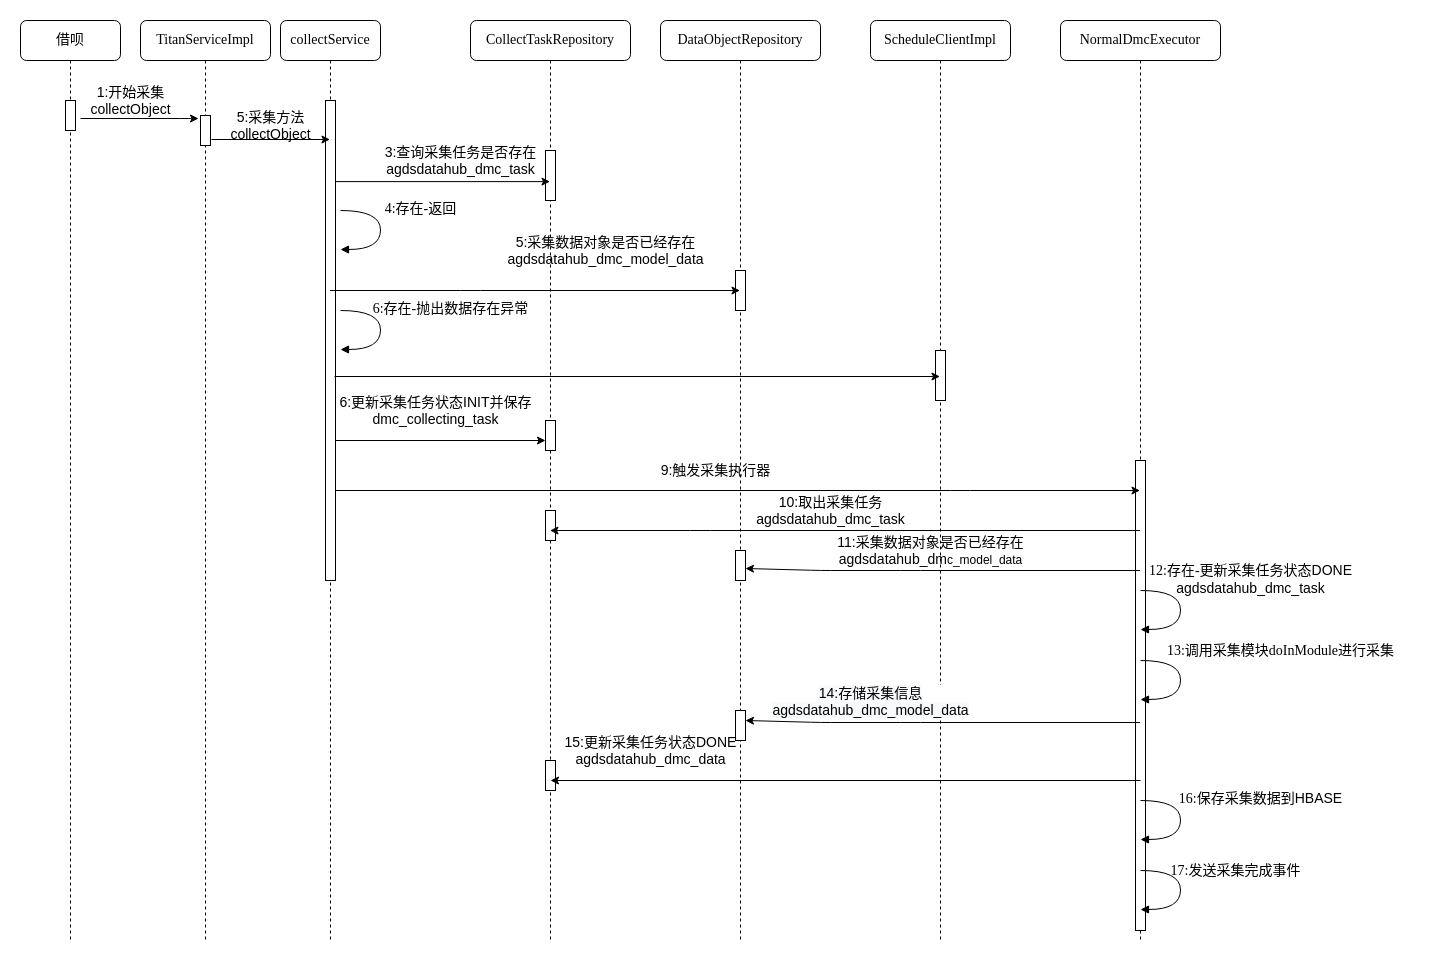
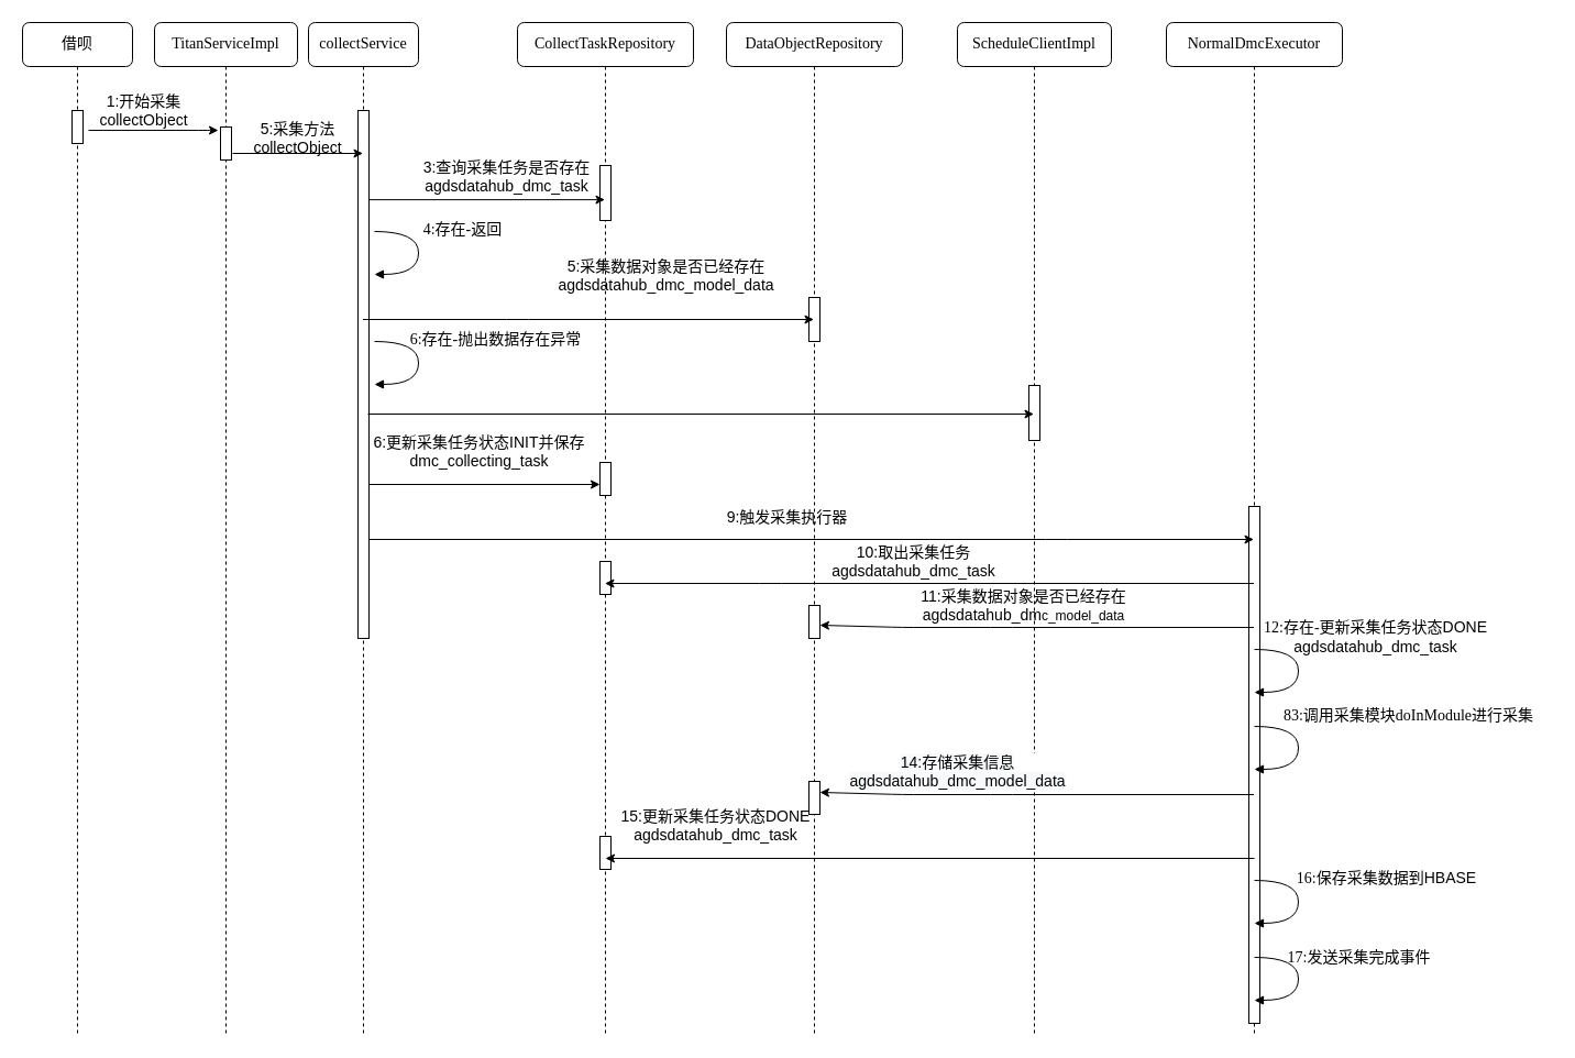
  <mxCell id="0" />
  <mxCell id="1" parent="0" />
  <mxCell id="2" value="TitanServiceImpl" style="shape=umlLifeline;perimeter=lifelinePerimeter;whiteSpace=wrap;html=1;container=1;collapsible=0;recursiveResize=0;outlineConnect=0;rounded=1;shadow=0;comic=0;labelBackgroundColor=none;strokeWidth=1;fontFamily=Verdana;fontSize=14;align=center;" vertex="1" parent="1"><mxGeometry x="140" y="20" width="130" height="920" as="geometry" /></mxCell>
  <mxCell id="3" value="" style="html=1;points=[];perimeter=orthogonalPerimeter;rounded=0;shadow=0;comic=0;labelBackgroundColor=none;strokeWidth=1;fontFamily=Verdana;fontSize=12;align=center;" vertex="1" parent="2"><mxGeometry x="60" y="95" width="10" height="30" as="geometry" /></mxCell>
  <mxCell id="4" value="collectService" style="shape=umlLifeline;perimeter=lifelinePerimeter;whiteSpace=wrap;html=1;container=1;collapsible=0;recursiveResize=0;outlineConnect=0;rounded=1;shadow=0;comic=0;labelBackgroundColor=none;strokeWidth=1;fontFamily=Verdana;fontSize=14;align=center;" vertex="1" parent="1"><mxGeometry x="280" y="20" width="100" height="920" as="geometry" /></mxCell>
  <mxCell id="5" value="" style="html=1;points=[];perimeter=orthogonalPerimeter;rounded=0;shadow=0;comic=0;labelBackgroundColor=none;strokeWidth=1;fontFamily=Verdana;fontSize=12;align=center;" vertex="1" parent="4"><mxGeometry x="45" y="80" width="10" height="480" as="geometry" /></mxCell>
  <mxCell id="6" value="CollectTaskRepository" style="shape=umlLifeline;perimeter=lifelinePerimeter;whiteSpace=wrap;html=1;container=1;collapsible=0;recursiveResize=0;outlineConnect=0;rounded=1;shadow=0;comic=0;labelBackgroundColor=none;strokeWidth=1;fontFamily=Verdana;fontSize=14;align=center;" vertex="1" parent="1"><mxGeometry x="470" y="20" width="160" height="920" as="geometry" /></mxCell>
  <mxCell id="7" value="" style="html=1;points=[];perimeter=orthogonalPerimeter;rounded=0;shadow=0;comic=0;labelBackgroundColor=none;strokeWidth=1;fontFamily=Verdana;fontSize=12;align=center;" vertex="1" parent="6"><mxGeometry x="75" y="130" width="10" height="50" as="geometry" /></mxCell>
  <mxCell id="8" value="" style="html=1;points=[];perimeter=orthogonalPerimeter;rounded=0;shadow=0;comic=0;labelBackgroundColor=none;strokeWidth=1;fontFamily=Verdana;fontSize=12;align=center;" vertex="1" parent="6"><mxGeometry x="75" y="400" width="10" height="30" as="geometry" /></mxCell>
  <mxCell id="9" value="3:&lt;span style=&quot;font-size: 14px;&quot;&gt;查询采集任务是否存在&lt;/span&gt;&lt;br style=&quot;font-size: 14px;&quot;&gt;&lt;span style=&quot;font-size: 14px;&quot;&gt;agdsdatahub_dmc_task&lt;/span&gt;" style="text;html=1;align=center;verticalAlign=middle;resizable=0;points=[];autosize=1;fontSize=14;" vertex="1" parent="6"><mxGeometry x="-95" y="120" width="170" height="40" as="geometry" /></mxCell>
  <mxCell id="10" value="" style="html=1;points=[];perimeter=orthogonalPerimeter;rounded=0;shadow=0;comic=0;labelBackgroundColor=none;strokeWidth=1;fontFamily=Verdana;fontSize=12;align=center;" vertex="1" parent="6"><mxGeometry x="75" y="490" width="10" height="30" as="geometry" /></mxCell>
  <mxCell id="11" value="" style="html=1;points=[];perimeter=orthogonalPerimeter;rounded=0;shadow=0;comic=0;labelBackgroundColor=none;strokeWidth=1;fontFamily=Verdana;fontSize=12;align=center;" vertex="1" parent="6"><mxGeometry x="75" y="740" width="10" height="30" as="geometry" /></mxCell>
  <mxCell id="12" value="借呗" style="shape=umlLifeline;perimeter=lifelinePerimeter;whiteSpace=wrap;html=1;container=1;collapsible=0;recursiveResize=0;outlineConnect=0;rounded=1;shadow=0;comic=0;labelBackgroundColor=none;strokeWidth=1;fontFamily=Verdana;fontSize=14;align=center;" vertex="1" parent="1"><mxGeometry x="20" y="20" width="100" height="920" as="geometry" /></mxCell>
  <mxCell id="13" value="" style="html=1;points=[];perimeter=orthogonalPerimeter;rounded=0;shadow=0;comic=0;labelBackgroundColor=none;strokeWidth=1;fontFamily=Verdana;fontSize=12;align=center;" vertex="1" parent="12"><mxGeometry x="45" y="80" width="10" height="30" as="geometry" /></mxCell>
  <mxCell id="14" value="4:存在-返回" style="html=1;verticalAlign=bottom;endArrow=block;labelBackgroundColor=none;fontFamily=Verdana;fontSize=14;elbow=vertical;edgeStyle=orthogonalEdgeStyle;curved=1;" edge="1" parent="1"><mxGeometry x="-0.328" y="-41" relative="1" as="geometry"><mxPoint x="340" y="210" as="sourcePoint" /><mxPoint x="340" y="249" as="targetPoint" /><Array as="points"><mxPoint x="380" y="210.1" /><mxPoint x="380" y="249.1" /></Array><mxPoint x="81" y="10" as="offset" /></mxGeometry></mxCell>
  <mxCell id="15" value="5:采集方法&lt;br style=&quot;font-size: 14px&quot;&gt;collectObject" style="text;html=1;align=center;verticalAlign=middle;resizable=0;points=[];autosize=1;fontSize=14;" vertex="1" parent="1"><mxGeometry x="220" y="105" width="100" height="40" as="geometry" /></mxCell>
  <mxCell id="16" value="" style="endArrow=classic;html=1;exitX=1;exitY=0.169;exitDx=0;exitDy=0;exitPerimeter=0;" edge="1" parent="1" source="5" target="6"><mxGeometry width="50" height="50" relative="1" as="geometry"><mxPoint x="510" y="280" as="sourcePoint" /><mxPoint x="560" y="230" as="targetPoint" /></mxGeometry></mxCell>
  <mxCell id="17" value="" style="endArrow=classic;html=1;entryX=-0.2;entryY=0.1;entryDx=0;entryDy=0;entryPerimeter=0;" edge="1" parent="1" target="3"><mxGeometry width="50" height="50" relative="1" as="geometry"><mxPoint x="80" y="118" as="sourcePoint" /><mxPoint x="560" y="220" as="targetPoint" /><Array as="points"><mxPoint x="190" y="118" /></Array></mxGeometry></mxCell>
  <mxCell id="18" value="1:开始采集&lt;br style=&quot;font-size: 14px;&quot;&gt;collectObject" style="text;html=1;align=center;verticalAlign=middle;resizable=0;points=[];autosize=1;fontSize=14;" vertex="1" parent="1"><mxGeometry x="80" y="80" width="100" height="40" as="geometry" /></mxCell>
  <mxCell id="19" value="" style="endArrow=classic;html=1;exitX=1.1;exitY=0.8;exitDx=0;exitDy=0;exitPerimeter=0;" edge="1" parent="1" source="3" target="4"><mxGeometry width="50" height="50" relative="1" as="geometry"><mxPoint x="510" y="260" as="sourcePoint" /><mxPoint x="560" y="210" as="targetPoint" /></mxGeometry></mxCell>
  <mxCell id="20" value="DataObjectRepository" style="shape=umlLifeline;perimeter=lifelinePerimeter;whiteSpace=wrap;html=1;container=1;collapsible=0;recursiveResize=0;outlineConnect=0;rounded=1;shadow=0;comic=0;labelBackgroundColor=none;strokeWidth=1;fontFamily=Verdana;fontSize=14;align=center;" vertex="1" parent="1"><mxGeometry x="660" y="20" width="160" height="920" as="geometry" /></mxCell>
  <mxCell id="21" value="" style="html=1;points=[];perimeter=orthogonalPerimeter;rounded=0;shadow=0;comic=0;labelBackgroundColor=none;strokeWidth=1;fontFamily=Verdana;fontSize=12;align=center;" vertex="1" parent="20"><mxGeometry x="75" y="250" width="10" height="40" as="geometry" /></mxCell>
  <mxCell id="22" value="" style="endArrow=classic;html=1;" edge="1" parent="1" source="4" target="20"><mxGeometry width="50" height="50" relative="1" as="geometry"><mxPoint x="510" y="260" as="sourcePoint" /><mxPoint x="560" y="210" as="targetPoint" /><Array as="points"><mxPoint x="470" y="290" /></Array></mxGeometry></mxCell>
  <mxCell id="23" value="&lt;font style=&quot;font-size: 14px&quot;&gt;&lt;span&gt;5:采集数据对象是否已经存在&lt;/span&gt;&lt;br&gt;&lt;span&gt;agdsdatahub_dmc_model_data&lt;/span&gt;&lt;/font&gt;" style="text;html=1;align=center;verticalAlign=middle;resizable=0;points=[];autosize=1;" vertex="1" parent="1"><mxGeometry x="500" y="230" width="210" height="40" as="geometry" /></mxCell>
  <mxCell id="24" value="6:存在-抛出数据存在异常" style="html=1;verticalAlign=bottom;endArrow=block;labelBackgroundColor=none;fontFamily=Verdana;fontSize=14;elbow=vertical;edgeStyle=orthogonalEdgeStyle;curved=1;" edge="1" parent="1"><mxGeometry x="-0.328" y="-71" relative="1" as="geometry"><mxPoint x="340" y="310" as="sourcePoint" /><mxPoint x="340" y="349" as="targetPoint" /><Array as="points"><mxPoint x="380" y="310.1" /><mxPoint x="380" y="349.1" /></Array><mxPoint x="141" y="10" as="offset" /></mxGeometry></mxCell>
  <mxCell id="25" value="ScheduleClientImpl" style="shape=umlLifeline;perimeter=lifelinePerimeter;whiteSpace=wrap;html=1;container=1;collapsible=0;recursiveResize=0;outlineConnect=0;rounded=1;shadow=0;comic=0;labelBackgroundColor=none;strokeWidth=1;fontFamily=Verdana;fontSize=14;align=center;" vertex="1" parent="1"><mxGeometry x="870" y="20" width="140" height="920" as="geometry" /></mxCell>
  <mxCell id="26" value="" style="html=1;points=[];perimeter=orthogonalPerimeter;rounded=0;shadow=0;comic=0;labelBackgroundColor=none;strokeWidth=1;fontFamily=Verdana;fontSize=12;align=center;" vertex="1" parent="25"><mxGeometry x="65" y="330" width="10" height="50" as="geometry" /></mxCell>
  <mxCell id="27" value="" style="endArrow=classic;html=1;exitX=0.9;exitY=0.575;exitDx=0;exitDy=0;exitPerimeter=0;" edge="1" parent="1" source="5" target="25"><mxGeometry width="50" height="50" relative="1" as="geometry"><mxPoint x="510" y="360" as="sourcePoint" /><mxPoint x="560" y="310" as="targetPoint" /></mxGeometry></mxCell>
  <mxCell id="28" value="" style="endArrow=classic;html=1;exitX=1;exitY=0.169;exitDx=0;exitDy=0;exitPerimeter=0;" edge="1" parent="1" target="8"><mxGeometry width="50" height="50" relative="1" as="geometry"><mxPoint x="335" y="440" as="sourcePoint" /><mxPoint x="499.5" y="440" as="targetPoint" /></mxGeometry></mxCell>
  <mxCell id="29" value="&lt;font style=&quot;font-size: 14px&quot;&gt;6:更新采集任务状态INIT并保存&lt;br&gt;&lt;span&gt;dmc_collecting_task&lt;/span&gt;&lt;/font&gt;" style="text;html=1;align=center;verticalAlign=middle;resizable=0;points=[];autosize=1;fontSize=14;" vertex="1" parent="1"><mxGeometry x="330" y="390" width="210" height="40" as="geometry" /></mxCell>
  <mxCell id="30" value="NormalDmcExecutor" style="shape=umlLifeline;perimeter=lifelinePerimeter;whiteSpace=wrap;html=1;container=1;collapsible=0;recursiveResize=0;outlineConnect=0;rounded=1;shadow=0;comic=0;labelBackgroundColor=none;strokeWidth=1;fontFamily=Verdana;fontSize=14;align=center;" vertex="1" parent="1"><mxGeometry x="1060" y="20" width="160" height="920" as="geometry" /></mxCell>
  <mxCell id="31" value="" style="html=1;points=[];perimeter=orthogonalPerimeter;rounded=0;shadow=0;comic=0;labelBackgroundColor=none;strokeWidth=1;fontFamily=Verdana;fontSize=12;align=center;" vertex="1" parent="30"><mxGeometry x="75" y="440" width="10" height="470" as="geometry" /></mxCell>
  <mxCell id="32" value="" style="endArrow=classic;html=1;fontSize=14;" edge="1" parent="1" source="5" target="30"><mxGeometry width="50" height="50" relative="1" as="geometry"><mxPoint x="390" y="540" as="sourcePoint" /><mxPoint x="560" y="400" as="targetPoint" /><Array as="points"><mxPoint x="960" y="490" /></Array></mxGeometry></mxCell>
  <mxCell id="33" value="9:触发采集执行器" style="text;html=1;align=center;verticalAlign=middle;resizable=0;points=[];autosize=1;fontSize=14;" vertex="1" parent="1"><mxGeometry x="650" y="460" width="130" height="20" as="geometry" /></mxCell>
  <mxCell id="34" value="" style="endArrow=classic;html=1;fontSize=14;" edge="1" parent="1" source="30" target="6"><mxGeometry width="50" height="50" relative="1" as="geometry"><mxPoint x="510" y="450" as="sourcePoint" /><mxPoint x="560" y="400" as="targetPoint" /><Array as="points"><mxPoint x="700" y="530" /></Array></mxGeometry></mxCell>
  <mxCell id="35" value="&lt;font style=&quot;font-size: 14px&quot;&gt;10:取出采集任务&lt;br&gt;&lt;span style=&quot;text-align: left&quot;&gt;agdsdatahub_dmc_task&lt;/span&gt;&lt;/font&gt;" style="text;html=1;align=center;verticalAlign=middle;resizable=0;points=[];autosize=1;fontSize=14;" vertex="1" parent="1"><mxGeometry x="750" y="490" width="160" height="40" as="geometry" /></mxCell>
  <mxCell id="36" value="" style="endArrow=classic;html=1;fontSize=14;entryX=1;entryY=0.6;entryDx=0;entryDy=0;entryPerimeter=0;" edge="1" parent="1" source="30" target="38"><mxGeometry width="50" height="50" relative="1" as="geometry"><mxPoint x="510" y="440" as="sourcePoint" /><mxPoint x="760" y="570" as="targetPoint" /><Array as="points"><mxPoint x="910" y="570" /><mxPoint x="820" y="570" /></Array></mxGeometry></mxCell>
  <mxCell id="37" value="&lt;font style=&quot;font-size: 14px&quot;&gt;11:采集数据对象是否已经存在&lt;br&gt;agdsdatahub_dm&lt;/font&gt;&lt;span style=&quot;font-size: 12px&quot;&gt;c_model_data&lt;/span&gt;" style="text;html=1;align=center;verticalAlign=middle;resizable=0;points=[];autosize=1;fontSize=14;" vertex="1" parent="1"><mxGeometry x="830" y="530" width="200" height="40" as="geometry" /></mxCell>
  <mxCell id="38" value="" style="html=1;points=[];perimeter=orthogonalPerimeter;rounded=0;shadow=0;comic=0;labelBackgroundColor=none;strokeWidth=1;fontFamily=Verdana;fontSize=12;align=center;" vertex="1" parent="1"><mxGeometry x="735" y="550" width="10" height="30" as="geometry" /></mxCell>
  <mxCell id="39" value="&lt;font style=&quot;font-size: 14px&quot;&gt;12:存在-&lt;span style=&quot;font-family: &amp;#34;helvetica&amp;#34;&quot;&gt;更新采集任务状态DONE&lt;/span&gt;&lt;br style=&quot;font-family: &amp;#34;helvetica&amp;#34;&quot;&gt;&lt;span style=&quot;font-family: &amp;#34;helvetica&amp;#34;&quot;&gt;agdsdatahub_dmc_task&lt;/span&gt;&lt;/font&gt;" style="html=1;verticalAlign=bottom;endArrow=block;labelBackgroundColor=none;fontFamily=Verdana;fontSize=14;elbow=vertical;edgeStyle=orthogonalEdgeStyle;curved=1;" edge="1" parent="1"><mxGeometry x="-0.328" y="-71" relative="1" as="geometry"><mxPoint x="1140" y="590" as="sourcePoint" /><mxPoint x="1140" y="629" as="targetPoint" /><Array as="points"><mxPoint x="1180" y="590.1" /><mxPoint x="1180" y="629.1" /></Array><mxPoint x="141" y="10" as="offset" /></mxGeometry></mxCell>
  <mxCell id="40" value="&lt;font style=&quot;font-size: 14px&quot;&gt;&lt;br&gt;&lt;/font&gt;" style="html=1;verticalAlign=bottom;endArrow=block;labelBackgroundColor=none;fontFamily=Verdana;fontSize=14;elbow=vertical;edgeStyle=orthogonalEdgeStyle;curved=1;" edge="1" parent="1"><mxGeometry x="-0.328" y="80" relative="1" as="geometry"><mxPoint x="1140" y="660" as="sourcePoint" /><mxPoint x="1140" y="699" as="targetPoint" /><Array as="points"><mxPoint x="1180" y="660.1" /><mxPoint x="1180" y="699.1" /></Array><mxPoint as="offset" /></mxGeometry></mxCell>
  <mxCell id="41" value="" style="endArrow=classic;html=1;fontSize=14;entryX=1;entryY=0.6;entryDx=0;entryDy=0;entryPerimeter=0;" edge="1" parent="1"><mxGeometry width="50" height="50" relative="1" as="geometry"><mxPoint x="1139.5" y="722" as="sourcePoint" /><mxPoint x="745" y="720" as="targetPoint" /><Array as="points"><mxPoint x="910" y="722" /><mxPoint x="820" y="722" /></Array></mxGeometry></mxCell>
  <mxCell id="42" value="&lt;font style=&quot;font-size: 14px&quot;&gt;&lt;span style=&quot;background-color: rgb(248 , 249 , 250)&quot;&gt;14:存储采集信息&lt;/span&gt;&lt;br style=&quot;background-color: rgb(248 , 249 , 250)&quot;&gt;&lt;span style=&quot;background-color: rgb(248 , 249 , 250)&quot;&gt;agdsdatahub_dmc_model_data&lt;/span&gt;&lt;/font&gt;" style="edgeLabel;html=1;align=center;verticalAlign=middle;resizable=0;points=[];fontSize=14;" vertex="1" connectable="0" parent="41"><mxGeometry x="0.316" y="-4" relative="1" as="geometry"><mxPoint x="-10.5" y="-18" as="offset" /></mxGeometry></mxCell>
  <mxCell id="43" value="" style="endArrow=classic;html=1;fontSize=14;" edge="1" parent="1"><mxGeometry width="50" height="50" relative="1" as="geometry"><mxPoint x="1140" y="780" as="sourcePoint" /><mxPoint x="550" y="780" as="targetPoint" /><Array as="points"><mxPoint x="700.5" y="780" /></Array></mxGeometry></mxCell>
- <mxCell id="44" value="&lt;font style=&quot;font-size: 14px&quot;&gt;15:更新采集任务状态DONE&lt;br&gt;agdsdatahub_dmc_data&lt;/font&gt;" style="text;html=1;align=center;verticalAlign=middle;resizable=0;points=[];autosize=1;fontSize=14;" vertex="1" parent="1"><mxGeometry x="555" y="730" width="190" height="40" as="geometry" /></mxCell>
+ <mxCell id="44" value="&lt;font style=&quot;font-size: 14px&quot;&gt;15:更新采集任务状态DONE&lt;br&gt;agdsdatahub_dmc_task&lt;/font&gt;" style="text;html=1;align=center;verticalAlign=middle;resizable=0;points=[];autosize=1;fontSize=14;" vertex="1" parent="1"><mxGeometry x="555" y="730" width="190" height="40" as="geometry" /></mxCell>
  <mxCell id="45" value="&lt;font style=&quot;font-size: 14px&quot;&gt;16:&lt;span style=&quot;font-family: &amp;#34;helvetica&amp;#34;&quot;&gt;保存采集数据到HBASE&lt;/span&gt;&lt;br&gt;&lt;/font&gt;" style="html=1;verticalAlign=bottom;endArrow=block;labelBackgroundColor=none;fontFamily=Verdana;fontSize=14;elbow=vertical;edgeStyle=orthogonalEdgeStyle;curved=1;" edge="1" parent="1"><mxGeometry x="-0.328" y="-81" relative="1" as="geometry"><mxPoint x="1140" y="800" as="sourcePoint" /><mxPoint x="1140" y="839" as="targetPoint" /><Array as="points"><mxPoint x="1180" y="800" /><mxPoint x="1180" y="839" /></Array><mxPoint x="161" y="10" as="offset" /></mxGeometry></mxCell>
  <mxCell id="46" value="&lt;font style=&quot;font-size: 14px&quot;&gt;&lt;br&gt;&lt;/font&gt;" style="html=1;verticalAlign=bottom;endArrow=block;labelBackgroundColor=none;fontFamily=Verdana;fontSize=14;elbow=vertical;edgeStyle=orthogonalEdgeStyle;curved=1;" edge="1" parent="1"><mxGeometry x="-0.328" y="80" relative="1" as="geometry"><mxPoint x="1140" y="870" as="sourcePoint" /><mxPoint x="1140" y="909" as="targetPoint" /><Array as="points"><mxPoint x="1180" y="870.1" /><mxPoint x="1180" y="909.1" /></Array><mxPoint as="offset" /></mxGeometry></mxCell>
  <mxCell id="47" value="&lt;span style=&quot;font-family: &amp;#34;verdana&amp;#34;&quot;&gt;17:&lt;/span&gt;&lt;span style=&quot;font-family: &amp;#34;helvetica&amp;#34;&quot;&gt;发送采集完成事件&lt;/span&gt;" style="text;html=1;align=center;verticalAlign=middle;resizable=0;points=[];autosize=1;fontSize=14;" vertex="1" parent="1"><mxGeometry x="1160" y="860" width="150" height="20" as="geometry" /></mxCell>
  <mxCell id="48" value="" style="html=1;points=[];perimeter=orthogonalPerimeter;rounded=0;shadow=0;comic=0;labelBackgroundColor=none;strokeWidth=1;fontFamily=Verdana;fontSize=12;align=center;" vertex="1" parent="1"><mxGeometry x="735" y="710" width="10" height="30" as="geometry" /></mxCell>
- <mxCell id="49" value="&lt;span style=&quot;font-family: &amp;#34;verdana&amp;#34;&quot;&gt;13:调用采集模块doInModule进行采集&lt;/span&gt;" style="text;html=1;align=center;verticalAlign=middle;resizable=0;points=[];autosize=1;fontSize=14;" vertex="1" parent="1"><mxGeometry x="1150" y="640" width="260" height="20" as="geometry" /></mxCell>
+ <mxCell id="49" value="&lt;span style=&quot;font-family: &amp;#34;verdana&amp;#34;&quot;&gt;83:调用采集模块doInModule进行采集&lt;/span&gt;" style="text;html=1;align=center;verticalAlign=middle;resizable=0;points=[];autosize=1;fontSize=14;" vertex="1" parent="1"><mxGeometry x="1150" y="640" width="260" height="20" as="geometry" /></mxCell>
